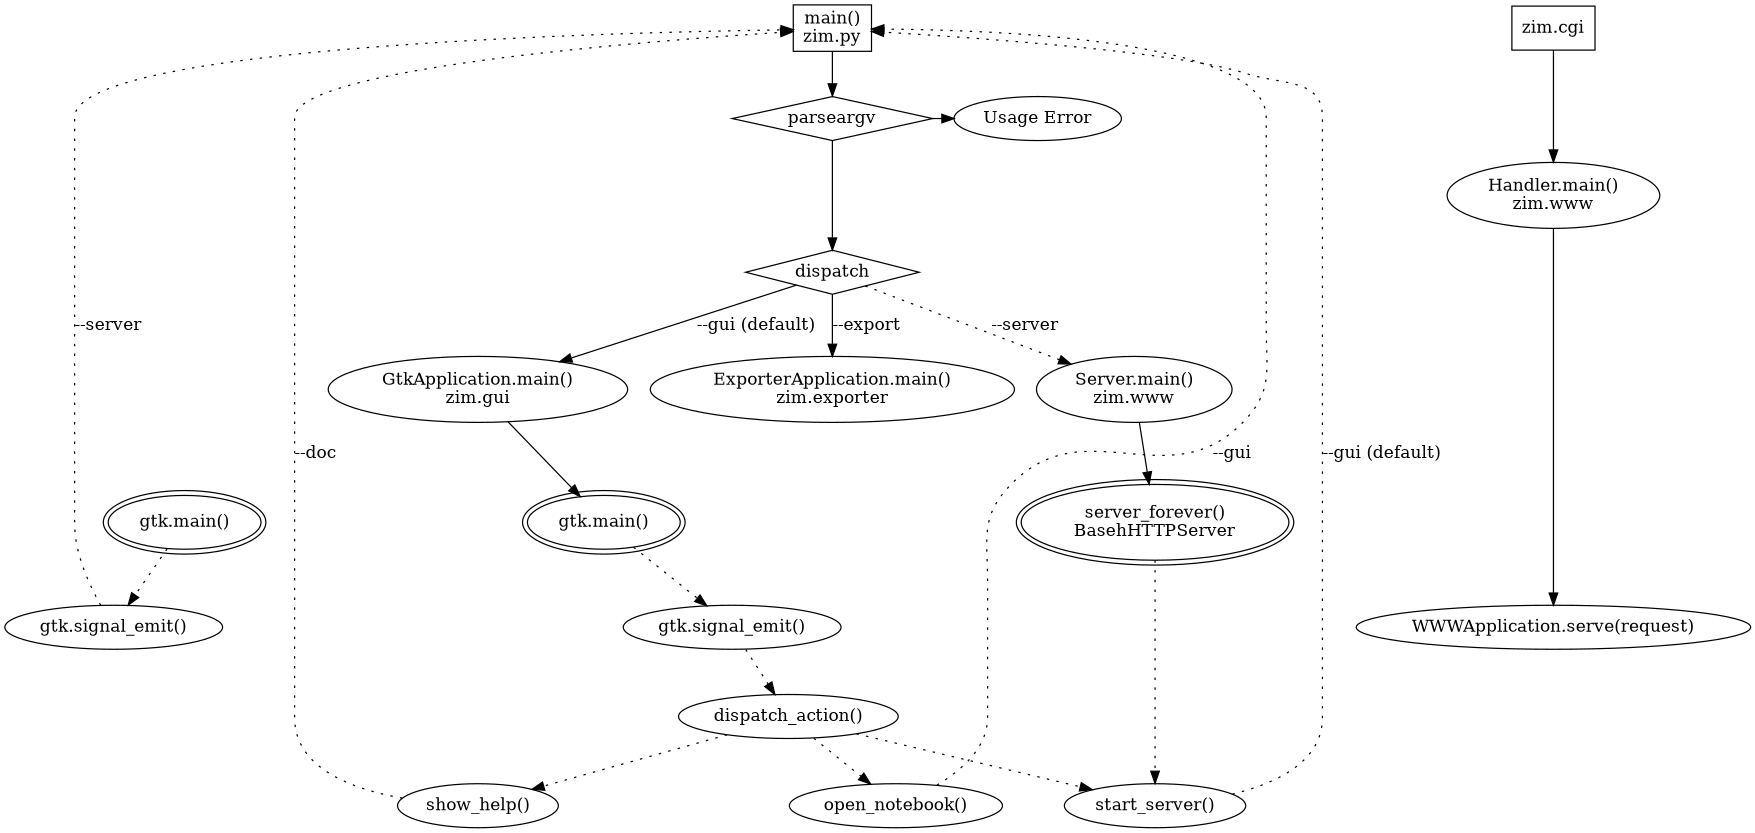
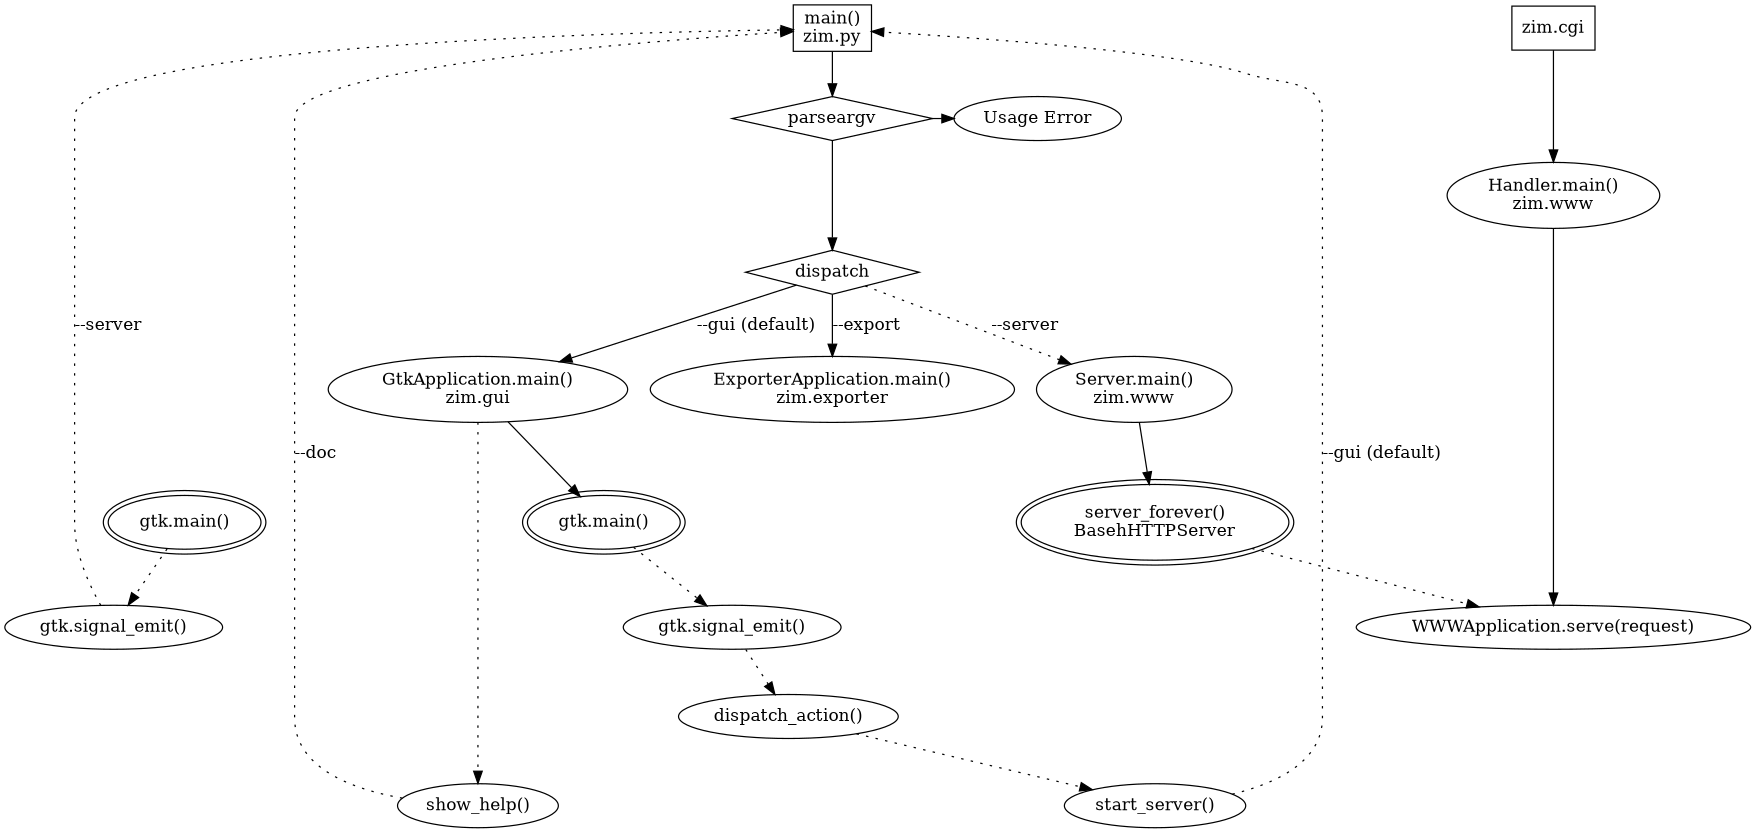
  digraph {
    edge [style=dotted]
    n1 [label="main()\nzim.py" shape=box]
    n2 [label="zim.cgi" shape=box]
    n3 [label="gtk.main()" peripheries=2]
    n4 [label="gtk.main()" peripheries=2]
    n5 [label="server_forever()\nBasehHTTPServer" peripheries=2]
    parseargv [lable="parse argv" shape=diamond]
    n7 [label="Handler.main()\nzim.www"]
    n8 [label="gtk.signal_emit()"]
    n9 [label="gtk.signal_emit()"]
    n10 [label="WWWApplication.serve(request)"]
    dispatch [shape=diamond]
    n12 [label="Usage Error"]
    n13 [label="GtkApplication.main()\nzim.gui"]
    n14 [label="Server.main()\nzim.www"]
    n15 [label="ExporterApplication.main()\nzim.exporter"]
    "dispatch_action()"
-   "open_notebook()"
    "start_server()"
    "show_help()"
    subgraph sub_1 {
      rank=same
      n1
      n2
    }
    subgraph sub_2 {
      rank=same
      n3
      n4
      n5
    }
    n1 -> parseargv [style=""]
    n2 -> n7 [style=""]
    n3 -> n8
    n4 -> n9
-   n5 -> "start_server()"
+   n5 -> n10
    parseargv -> dispatch [style=""]
    parseargv -> n12 [minlen=0 style=""]
    n7 -> n10 [style=""]
    n8 -> "dispatch_action()"
    n9 -> n1 [label="--server"]
    dispatch -> n13 [label="--gui (default)" style=""]
    dispatch -> n14 [label="--server"]
    dispatch -> n15 [label="--export" style=""]
    n13 -> n3 [style=""]
    n14 -> n5 [style=""]
-   "dispatch_action()" -> "open_notebook()"
    "dispatch_action()" -> "start_server()"
-   "dispatch_action()" -> "show_help()"
-   "open_notebook()" -> n1 [label="--gui"]
+   n13 -> "show_help()"
    "start_server()" -> n1 [label="--gui (default)"]
    "show_help()" -> n1 [label="--doc"]
  }
